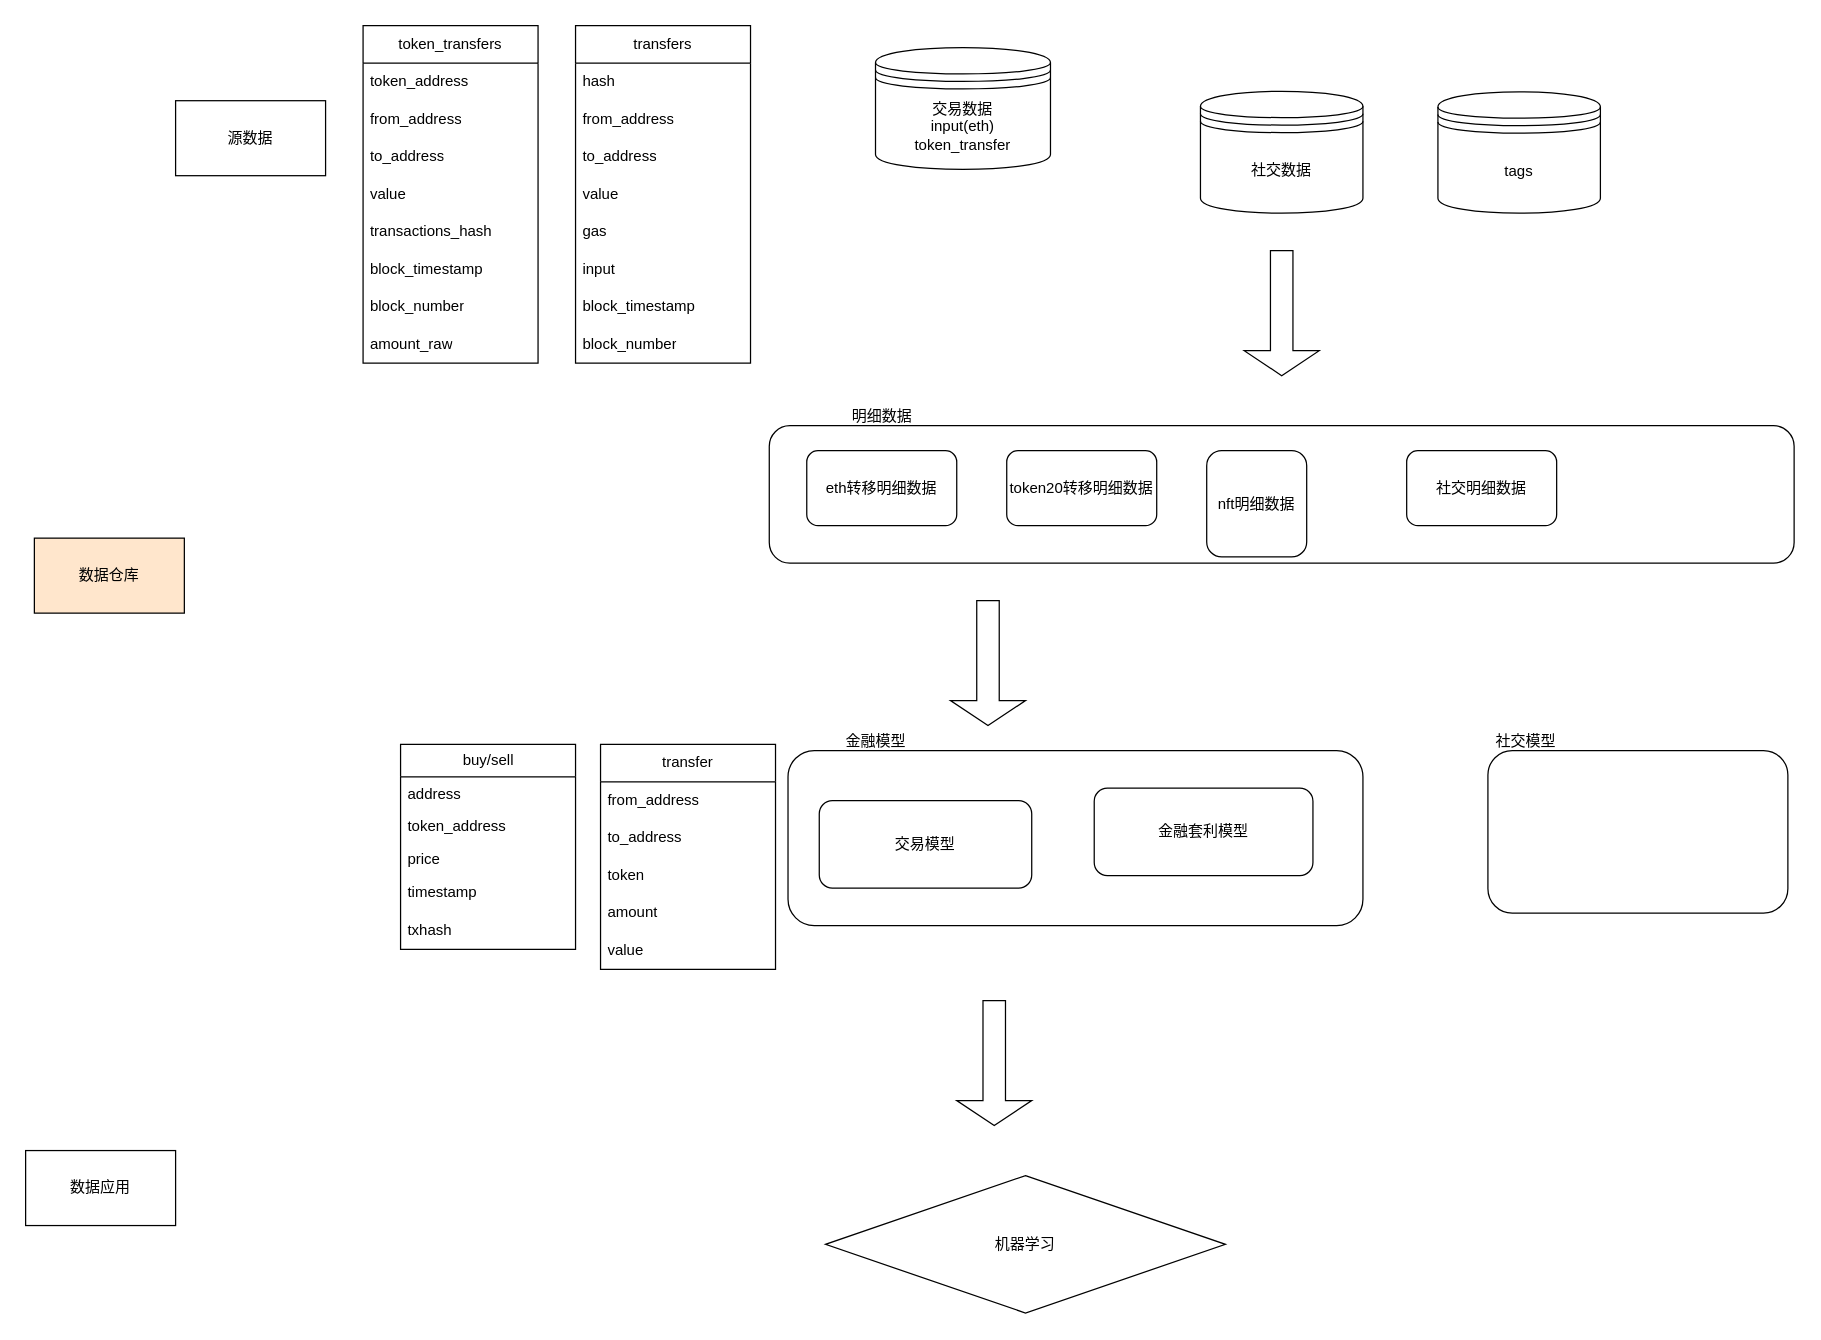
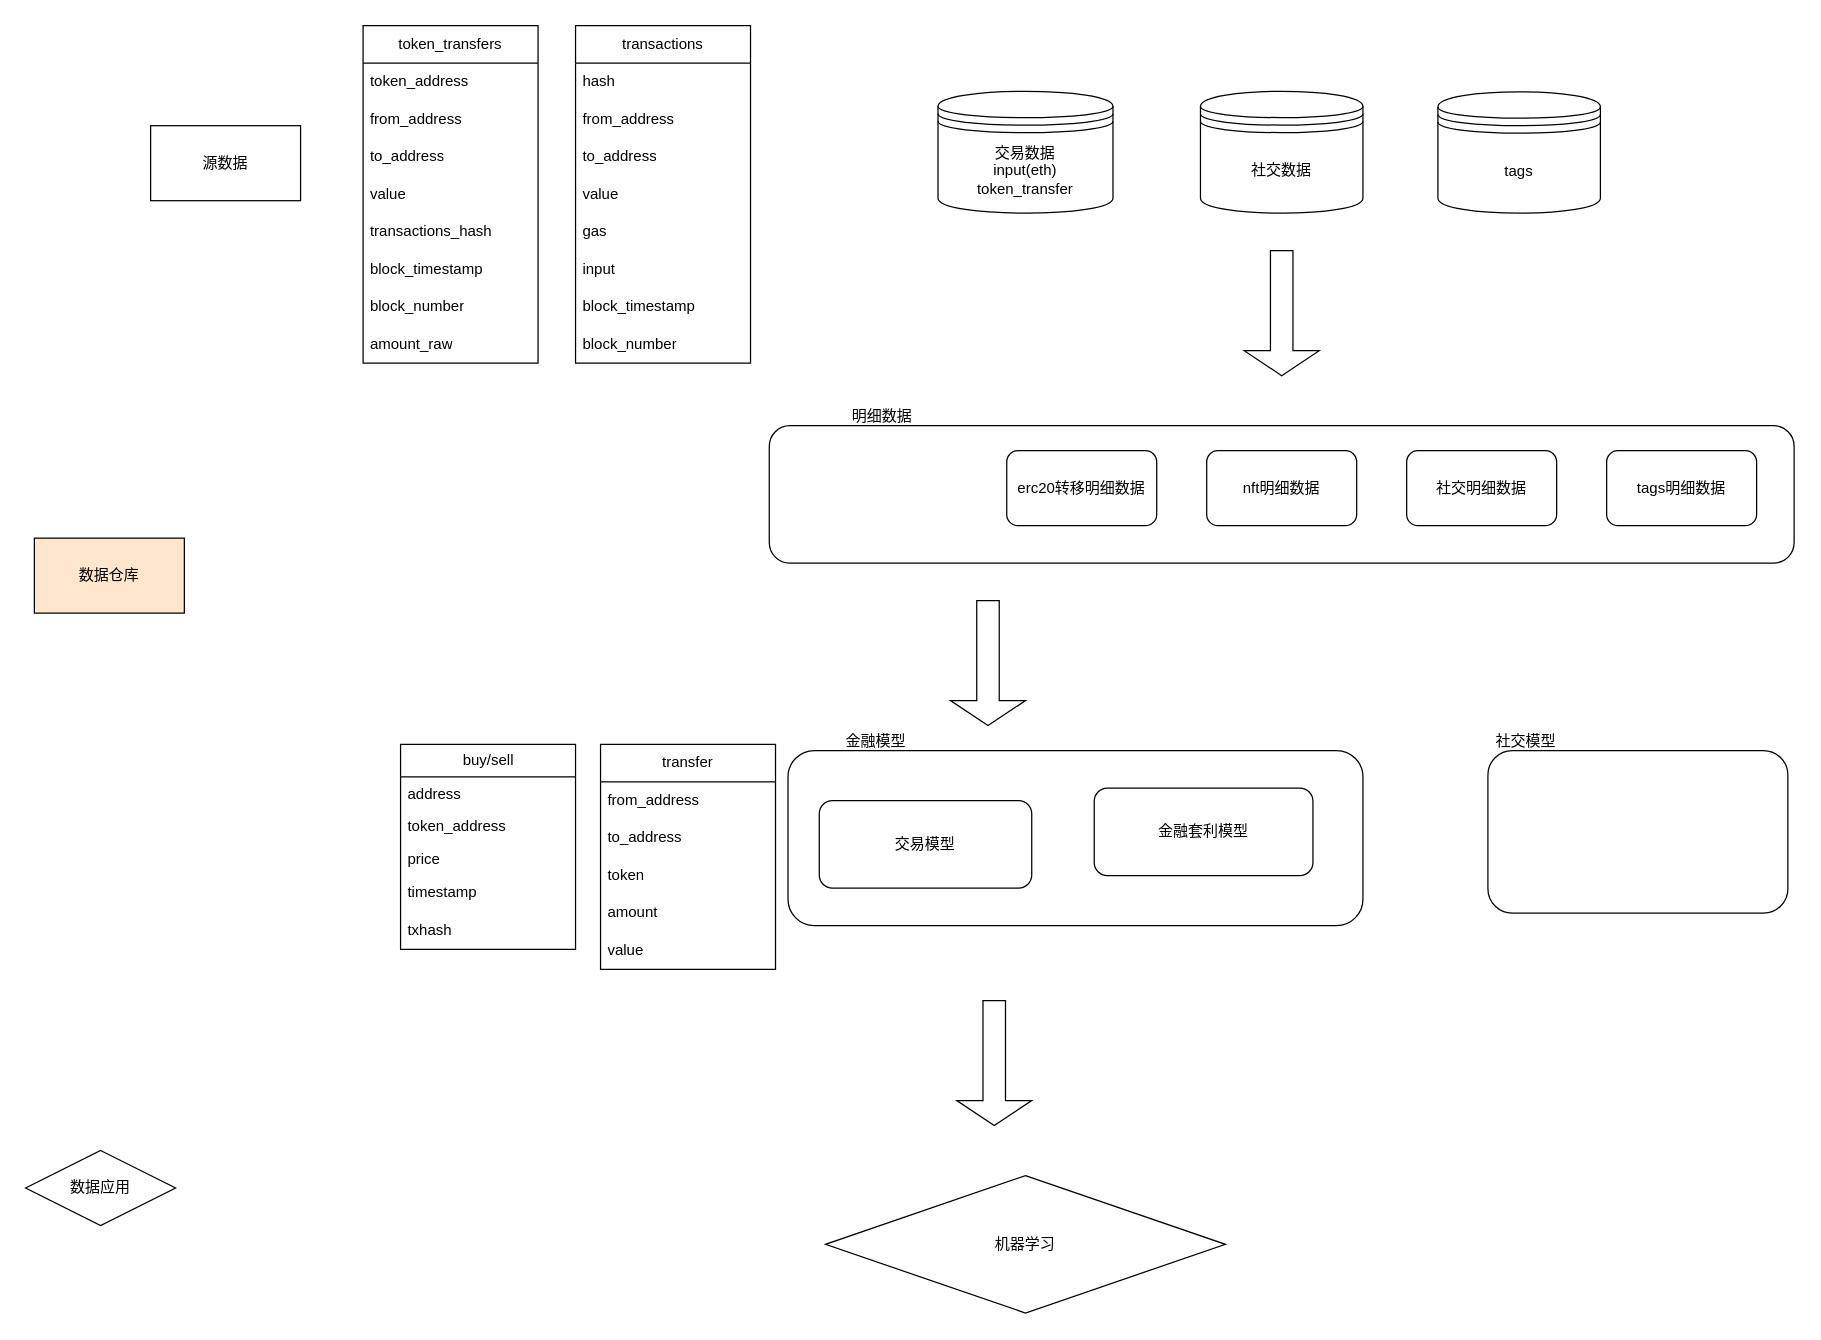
  <mxCell id="0" />
  <mxCell id="1" parent="0" />
- <mxCell id="2" value="交易数据&lt;br&gt;input(eth)&lt;br&gt;token_transfer" style="shape=datastore;whiteSpace=wrap;html=1;" parent="1" vertex="1"><mxGeometry x="700" y="37.5" width="140" height="97.5" as="geometry" /></mxCell>
- <mxCell id="3" value="源数据" style="rounded=0;whiteSpace=wrap;html=1;" parent="1" vertex="1"><mxGeometry x="140" y="80" width="120" height="60" as="geometry" /></mxCell>
+ <mxCell id="2" value="交易数据&lt;br&gt;input(eth)&lt;br&gt;token_transfer" style="shape=datastore;whiteSpace=wrap;html=1;" parent="1" vertex="1"><mxGeometry x="750" y="72.5" width="140" height="97.5" as="geometry" /></mxCell>
+ <mxCell id="3" value="源数据" style="rounded=0;whiteSpace=wrap;html=1;" parent="1" vertex="1"><mxGeometry x="120" y="100" width="120" height="60" as="geometry" /></mxCell>
  <mxCell id="4" value="社交数据" style="shape=datastore;whiteSpace=wrap;html=1;" parent="1" vertex="1"><mxGeometry x="960" y="72.5" width="130" height="97.5" as="geometry" /></mxCell>
  <mxCell id="5" value="tags" style="shape=datastore;whiteSpace=wrap;html=1;" parent="1" vertex="1"><mxGeometry x="1150" y="73" width="130" height="97" as="geometry" /></mxCell>
  <mxCell id="6" value="" style="shape=singleArrow;direction=south;whiteSpace=wrap;html=1;" parent="1" vertex="1"><mxGeometry x="995" y="200" width="60" height="100" as="geometry" /></mxCell>
  <mxCell id="7" value="" style="rounded=1;whiteSpace=wrap;html=1;" parent="1" vertex="1"><mxGeometry x="615" y="340" width="820" height="110" as="geometry" /></mxCell>
  <mxCell id="8" value="明细数据" style="text;html=1;align=center;verticalAlign=middle;resizable=0;points=[];autosize=1;strokeColor=none;fillColor=none;" parent="1" vertex="1"><mxGeometry x="670" y="318" width="70" height="30" as="geometry" /></mxCell>
- <mxCell id="9" value="eth转移明细数据" style="rounded=1;whiteSpace=wrap;html=1;" parent="1" vertex="1"><mxGeometry x="645" y="360" width="120" height="60" as="geometry" /></mxCell>
- <mxCell id="10" value="token20转移明细数据" style="rounded=1;whiteSpace=wrap;html=1;" parent="1" vertex="1"><mxGeometry x="805" y="360" width="120" height="60" as="geometry" /></mxCell>
- <mxCell id="11" value="nft明细数据" style="rounded=1;whiteSpace=wrap;html=1;" parent="1" vertex="1"><mxGeometry x="965" y="360" width="80" height="85" as="geometry" /></mxCell>
+ <mxCell id="10" value="erc20转移明细数据" style="rounded=1;whiteSpace=wrap;html=1;" parent="1" vertex="1"><mxGeometry x="805" y="360" width="120" height="60" as="geometry" /></mxCell>
+ <mxCell id="11" value="nft明细数据" style="rounded=1;whiteSpace=wrap;html=1;" parent="1" vertex="1"><mxGeometry x="965" y="360" width="120" height="60" as="geometry" /></mxCell>
  <mxCell id="12" value="社交明细数据" style="rounded=1;whiteSpace=wrap;html=1;" parent="1" vertex="1"><mxGeometry x="1125" y="360" width="120" height="60" as="geometry" /></mxCell>
+ <mxCell id="13" value="tags明细数据" style="rounded=1;whiteSpace=wrap;html=1;" parent="1" vertex="1"><mxGeometry x="1285" y="360" width="120" height="60" as="geometry" /></mxCell>
  <mxCell id="14" value="" style="shape=singleArrow;direction=south;whiteSpace=wrap;html=1;" parent="1" vertex="1"><mxGeometry x="760" y="480" width="60" height="100" as="geometry" /></mxCell>
  <mxCell id="15" value="" style="rounded=1;whiteSpace=wrap;html=1;" parent="1" vertex="1"><mxGeometry x="630" y="600" width="460" height="140" as="geometry" /></mxCell>
  <mxCell id="16" value="交易模型" style="rounded=1;whiteSpace=wrap;html=1;" parent="1" vertex="1"><mxGeometry x="655" y="640" width="170" height="70" as="geometry" /></mxCell>
  <mxCell id="17" value="金融模型" style="text;html=1;align=center;verticalAlign=middle;resizable=0;points=[];autosize=1;strokeColor=none;fillColor=none;" parent="1" vertex="1"><mxGeometry x="665" y="578" width="70" height="30" as="geometry" /></mxCell>
  <mxCell id="18" value="金融套利模型" style="rounded=1;whiteSpace=wrap;html=1;" parent="1" vertex="1"><mxGeometry x="875" y="630" width="175" height="70" as="geometry" /></mxCell>
  <mxCell id="19" value="" style="rounded=1;whiteSpace=wrap;html=1;" parent="1" vertex="1"><mxGeometry x="1190" y="600" width="240" height="130" as="geometry" /></mxCell>
  <mxCell id="20" value="社交模型" style="text;html=1;align=center;verticalAlign=middle;resizable=0;points=[];autosize=1;strokeColor=none;fillColor=none;" parent="1" vertex="1"><mxGeometry x="1185" y="578" width="70" height="30" as="geometry" /></mxCell>
  <mxCell id="21" value="" style="shape=singleArrow;direction=south;whiteSpace=wrap;html=1;" parent="1" vertex="1"><mxGeometry x="765" y="800" width="60" height="100" as="geometry" /></mxCell>
  <mxCell id="22" value="机器学习" style="rhombus;whiteSpace=wrap;html=1;" parent="1" vertex="1"><mxGeometry x="660" y="940" width="320" height="110" as="geometry" /></mxCell>
  <mxCell id="23" value="token_transfers" style="swimlane;fontStyle=0;childLayout=stackLayout;horizontal=1;startSize=30;horizontalStack=0;resizeParent=1;resizeParentMax=0;resizeLast=0;collapsible=1;marginBottom=0;whiteSpace=wrap;html=1;" vertex="1" parent="1"><mxGeometry x="290" y="20" width="140" height="270" as="geometry" /></mxCell>
  <mxCell id="24" value="token_address&lt;br&gt;" style="text;strokeColor=none;fillColor=none;align=left;verticalAlign=middle;spacingLeft=4;spacingRight=4;overflow=hidden;points=[[0,0.5],[1,0.5]];portConstraint=eastwest;rotatable=0;whiteSpace=wrap;html=1;" vertex="1" parent="23"><mxGeometry y="30" width="140" height="30" as="geometry" /></mxCell>
  <mxCell id="25" value="from_address" style="text;strokeColor=none;fillColor=none;align=left;verticalAlign=middle;spacingLeft=4;spacingRight=4;overflow=hidden;points=[[0,0.5],[1,0.5]];portConstraint=eastwest;rotatable=0;whiteSpace=wrap;html=1;" vertex="1" parent="23"><mxGeometry y="60" width="140" height="30" as="geometry" /></mxCell>
  <mxCell id="26" value="to_address" style="text;strokeColor=none;fillColor=none;align=left;verticalAlign=middle;spacingLeft=4;spacingRight=4;overflow=hidden;points=[[0,0.5],[1,0.5]];portConstraint=eastwest;rotatable=0;whiteSpace=wrap;html=1;" vertex="1" parent="23"><mxGeometry y="90" width="140" height="30" as="geometry" /></mxCell>
  <mxCell id="27" value="value" style="text;strokeColor=none;fillColor=none;align=left;verticalAlign=middle;spacingLeft=4;spacingRight=4;overflow=hidden;points=[[0,0.5],[1,0.5]];portConstraint=eastwest;rotatable=0;whiteSpace=wrap;html=1;" vertex="1" parent="23"><mxGeometry y="120" width="140" height="30" as="geometry" /></mxCell>
  <mxCell id="28" value="transactions_hash" style="text;strokeColor=none;fillColor=none;align=left;verticalAlign=middle;spacingLeft=4;spacingRight=4;overflow=hidden;points=[[0,0.5],[1,0.5]];portConstraint=eastwest;rotatable=0;whiteSpace=wrap;html=1;" vertex="1" parent="23"><mxGeometry y="150" width="140" height="30" as="geometry" /></mxCell>
  <mxCell id="29" value="block_timestamp" style="text;strokeColor=none;fillColor=none;align=left;verticalAlign=middle;spacingLeft=4;spacingRight=4;overflow=hidden;points=[[0,0.5],[1,0.5]];portConstraint=eastwest;rotatable=0;whiteSpace=wrap;html=1;" vertex="1" parent="23"><mxGeometry y="180" width="140" height="30" as="geometry" /></mxCell>
  <mxCell id="30" value="block_number" style="text;strokeColor=none;fillColor=none;align=left;verticalAlign=middle;spacingLeft=4;spacingRight=4;overflow=hidden;points=[[0,0.5],[1,0.5]];portConstraint=eastwest;rotatable=0;whiteSpace=wrap;html=1;" vertex="1" parent="23"><mxGeometry y="210" width="140" height="30" as="geometry" /></mxCell>
  <mxCell id="31" value="amount_raw" style="text;strokeColor=none;fillColor=none;align=left;verticalAlign=middle;spacingLeft=4;spacingRight=4;overflow=hidden;points=[[0,0.5],[1,0.5]];portConstraint=eastwest;rotatable=0;whiteSpace=wrap;html=1;" vertex="1" parent="23"><mxGeometry y="240" width="140" height="30" as="geometry" /></mxCell>
  <mxCell id="32" value="buy/sell" style="swimlane;fontStyle=0;childLayout=stackLayout;horizontal=1;startSize=26;fillColor=none;horizontalStack=0;resizeParent=1;resizeParentMax=0;resizeLast=0;collapsible=1;marginBottom=0;html=1;" vertex="1" parent="1"><mxGeometry x="320" y="595" width="140" height="164" as="geometry" /></mxCell>
  <mxCell id="33" value="address" style="text;strokeColor=none;fillColor=none;align=left;verticalAlign=top;spacingLeft=4;spacingRight=4;overflow=hidden;rotatable=0;points=[[0,0.5],[1,0.5]];portConstraint=eastwest;whiteSpace=wrap;html=1;" vertex="1" parent="32"><mxGeometry y="26" width="140" height="26" as="geometry" /></mxCell>
  <mxCell id="34" value="token_address" style="text;strokeColor=none;fillColor=none;align=left;verticalAlign=top;spacingLeft=4;spacingRight=4;overflow=hidden;rotatable=0;points=[[0,0.5],[1,0.5]];portConstraint=eastwest;whiteSpace=wrap;html=1;" vertex="1" parent="32"><mxGeometry y="52" width="140" height="26" as="geometry" /></mxCell>
  <mxCell id="35" value="price" style="text;strokeColor=none;fillColor=none;align=left;verticalAlign=top;spacingLeft=4;spacingRight=4;overflow=hidden;rotatable=0;points=[[0,0.5],[1,0.5]];portConstraint=eastwest;whiteSpace=wrap;html=1;" vertex="1" parent="32"><mxGeometry y="78" width="140" height="26" as="geometry" /></mxCell>
  <mxCell id="36" value="timestamp" style="text;strokeColor=none;fillColor=none;align=left;verticalAlign=middle;spacingLeft=4;spacingRight=4;overflow=hidden;points=[[0,0.5],[1,0.5]];portConstraint=eastwest;rotatable=0;whiteSpace=wrap;html=1;" vertex="1" parent="32"><mxGeometry y="104" width="140" height="30" as="geometry" /></mxCell>
  <mxCell id="37" value="txhash" style="text;strokeColor=none;fillColor=none;align=left;verticalAlign=middle;spacingLeft=4;spacingRight=4;overflow=hidden;points=[[0,0.5],[1,0.5]];portConstraint=eastwest;rotatable=0;whiteSpace=wrap;html=1;" vertex="1" parent="32"><mxGeometry y="134" width="140" height="30" as="geometry" /></mxCell>
  <mxCell id="38" value="transfer" style="swimlane;fontStyle=0;childLayout=stackLayout;horizontal=1;startSize=30;horizontalStack=0;resizeParent=1;resizeParentMax=0;resizeLast=0;collapsible=1;marginBottom=0;whiteSpace=wrap;html=1;" vertex="1" parent="1"><mxGeometry x="480" y="595" width="140" height="180" as="geometry" /></mxCell>
  <mxCell id="39" value="from_address" style="text;strokeColor=none;fillColor=none;align=left;verticalAlign=middle;spacingLeft=4;spacingRight=4;overflow=hidden;points=[[0,0.5],[1,0.5]];portConstraint=eastwest;rotatable=0;whiteSpace=wrap;html=1;" vertex="1" parent="38"><mxGeometry y="30" width="140" height="30" as="geometry" /></mxCell>
  <mxCell id="40" value="to_address" style="text;strokeColor=none;fillColor=none;align=left;verticalAlign=middle;spacingLeft=4;spacingRight=4;overflow=hidden;points=[[0,0.5],[1,0.5]];portConstraint=eastwest;rotatable=0;whiteSpace=wrap;html=1;" vertex="1" parent="38"><mxGeometry y="60" width="140" height="30" as="geometry" /></mxCell>
  <mxCell id="41" value="token" style="text;strokeColor=none;fillColor=none;align=left;verticalAlign=middle;spacingLeft=4;spacingRight=4;overflow=hidden;points=[[0,0.5],[1,0.5]];portConstraint=eastwest;rotatable=0;whiteSpace=wrap;html=1;" vertex="1" parent="38"><mxGeometry y="90" width="140" height="30" as="geometry" /></mxCell>
  <mxCell id="42" value="amount" style="text;strokeColor=none;fillColor=none;align=left;verticalAlign=middle;spacingLeft=4;spacingRight=4;overflow=hidden;points=[[0,0.5],[1,0.5]];portConstraint=eastwest;rotatable=0;whiteSpace=wrap;html=1;" vertex="1" parent="38"><mxGeometry y="120" width="140" height="30" as="geometry" /></mxCell>
  <mxCell id="43" value="value" style="text;strokeColor=none;fillColor=none;align=left;verticalAlign=middle;spacingLeft=4;spacingRight=4;overflow=hidden;points=[[0,0.5],[1,0.5]];portConstraint=eastwest;rotatable=0;whiteSpace=wrap;html=1;" vertex="1" parent="38"><mxGeometry y="150" width="140" height="30" as="geometry" /></mxCell>
- <mxCell id="44" value="transfers" style="swimlane;fontStyle=0;childLayout=stackLayout;horizontal=1;startSize=30;horizontalStack=0;resizeParent=1;resizeParentMax=0;resizeLast=0;collapsible=1;marginBottom=0;whiteSpace=wrap;html=1;" vertex="1" parent="1"><mxGeometry x="460" y="20" width="140" height="270" as="geometry" /></mxCell>
+ <mxCell id="44" value="transactions" style="swimlane;fontStyle=0;childLayout=stackLayout;horizontal=1;startSize=30;horizontalStack=0;resizeParent=1;resizeParentMax=0;resizeLast=0;collapsible=1;marginBottom=0;whiteSpace=wrap;html=1;" vertex="1" parent="1"><mxGeometry x="460" y="20" width="140" height="270" as="geometry" /></mxCell>
  <mxCell id="45" value="hash" style="text;strokeColor=none;fillColor=none;align=left;verticalAlign=middle;spacingLeft=4;spacingRight=4;overflow=hidden;points=[[0,0.5],[1,0.5]];portConstraint=eastwest;rotatable=0;whiteSpace=wrap;html=1;" vertex="1" parent="44"><mxGeometry y="30" width="140" height="30" as="geometry" /></mxCell>
  <mxCell id="46" value="from_address" style="text;strokeColor=none;fillColor=none;align=left;verticalAlign=middle;spacingLeft=4;spacingRight=4;overflow=hidden;points=[[0,0.5],[1,0.5]];portConstraint=eastwest;rotatable=0;whiteSpace=wrap;html=1;" vertex="1" parent="44"><mxGeometry y="60" width="140" height="30" as="geometry" /></mxCell>
  <mxCell id="47" value="to_address" style="text;strokeColor=none;fillColor=none;align=left;verticalAlign=middle;spacingLeft=4;spacingRight=4;overflow=hidden;points=[[0,0.5],[1,0.5]];portConstraint=eastwest;rotatable=0;whiteSpace=wrap;html=1;" vertex="1" parent="44"><mxGeometry y="90" width="140" height="30" as="geometry" /></mxCell>
  <mxCell id="48" value="value" style="text;strokeColor=none;fillColor=none;align=left;verticalAlign=middle;spacingLeft=4;spacingRight=4;overflow=hidden;points=[[0,0.5],[1,0.5]];portConstraint=eastwest;rotatable=0;whiteSpace=wrap;html=1;" vertex="1" parent="44"><mxGeometry y="120" width="140" height="30" as="geometry" /></mxCell>
  <mxCell id="49" value="gas" style="text;strokeColor=none;fillColor=none;align=left;verticalAlign=middle;spacingLeft=4;spacingRight=4;overflow=hidden;points=[[0,0.5],[1,0.5]];portConstraint=eastwest;rotatable=0;whiteSpace=wrap;html=1;" vertex="1" parent="44"><mxGeometry y="150" width="140" height="30" as="geometry" /></mxCell>
  <mxCell id="50" value="input" style="text;strokeColor=none;fillColor=none;align=left;verticalAlign=middle;spacingLeft=4;spacingRight=4;overflow=hidden;points=[[0,0.5],[1,0.5]];portConstraint=eastwest;rotatable=0;whiteSpace=wrap;html=1;" vertex="1" parent="44"><mxGeometry y="180" width="140" height="30" as="geometry" /></mxCell>
  <mxCell id="51" value="block_timestamp" style="text;strokeColor=none;fillColor=none;align=left;verticalAlign=middle;spacingLeft=4;spacingRight=4;overflow=hidden;points=[[0,0.5],[1,0.5]];portConstraint=eastwest;rotatable=0;whiteSpace=wrap;html=1;" vertex="1" parent="44"><mxGeometry y="210" width="140" height="30" as="geometry" /></mxCell>
  <mxCell id="52" value="block_number" style="text;strokeColor=none;fillColor=none;align=left;verticalAlign=middle;spacingLeft=4;spacingRight=4;overflow=hidden;points=[[0,0.5],[1,0.5]];portConstraint=eastwest;rotatable=0;whiteSpace=wrap;html=1;" vertex="1" parent="44"><mxGeometry y="240" width="140" height="30" as="geometry" /></mxCell>
  <mxCell id="53" value="数据仓库" style="rounded=0;whiteSpace=wrap;html=1;fillColor=#ffe6cc;" vertex="1" parent="1"><mxGeometry x="27" y="430" width="120" height="60" as="geometry" /></mxCell>
- <mxCell id="54" value="数据应用" style="rounded=0;whiteSpace=wrap;html=1;" vertex="1" parent="1"><mxGeometry x="20" y="920" width="120" height="60" as="geometry" /></mxCell>
+ <mxCell id="54" value="数据应用" style="rhombus;whiteSpace=wrap;html=1;" vertex="1" parent="1"><mxGeometry x="20" y="920" width="120" height="60" as="geometry" /></mxCell>
